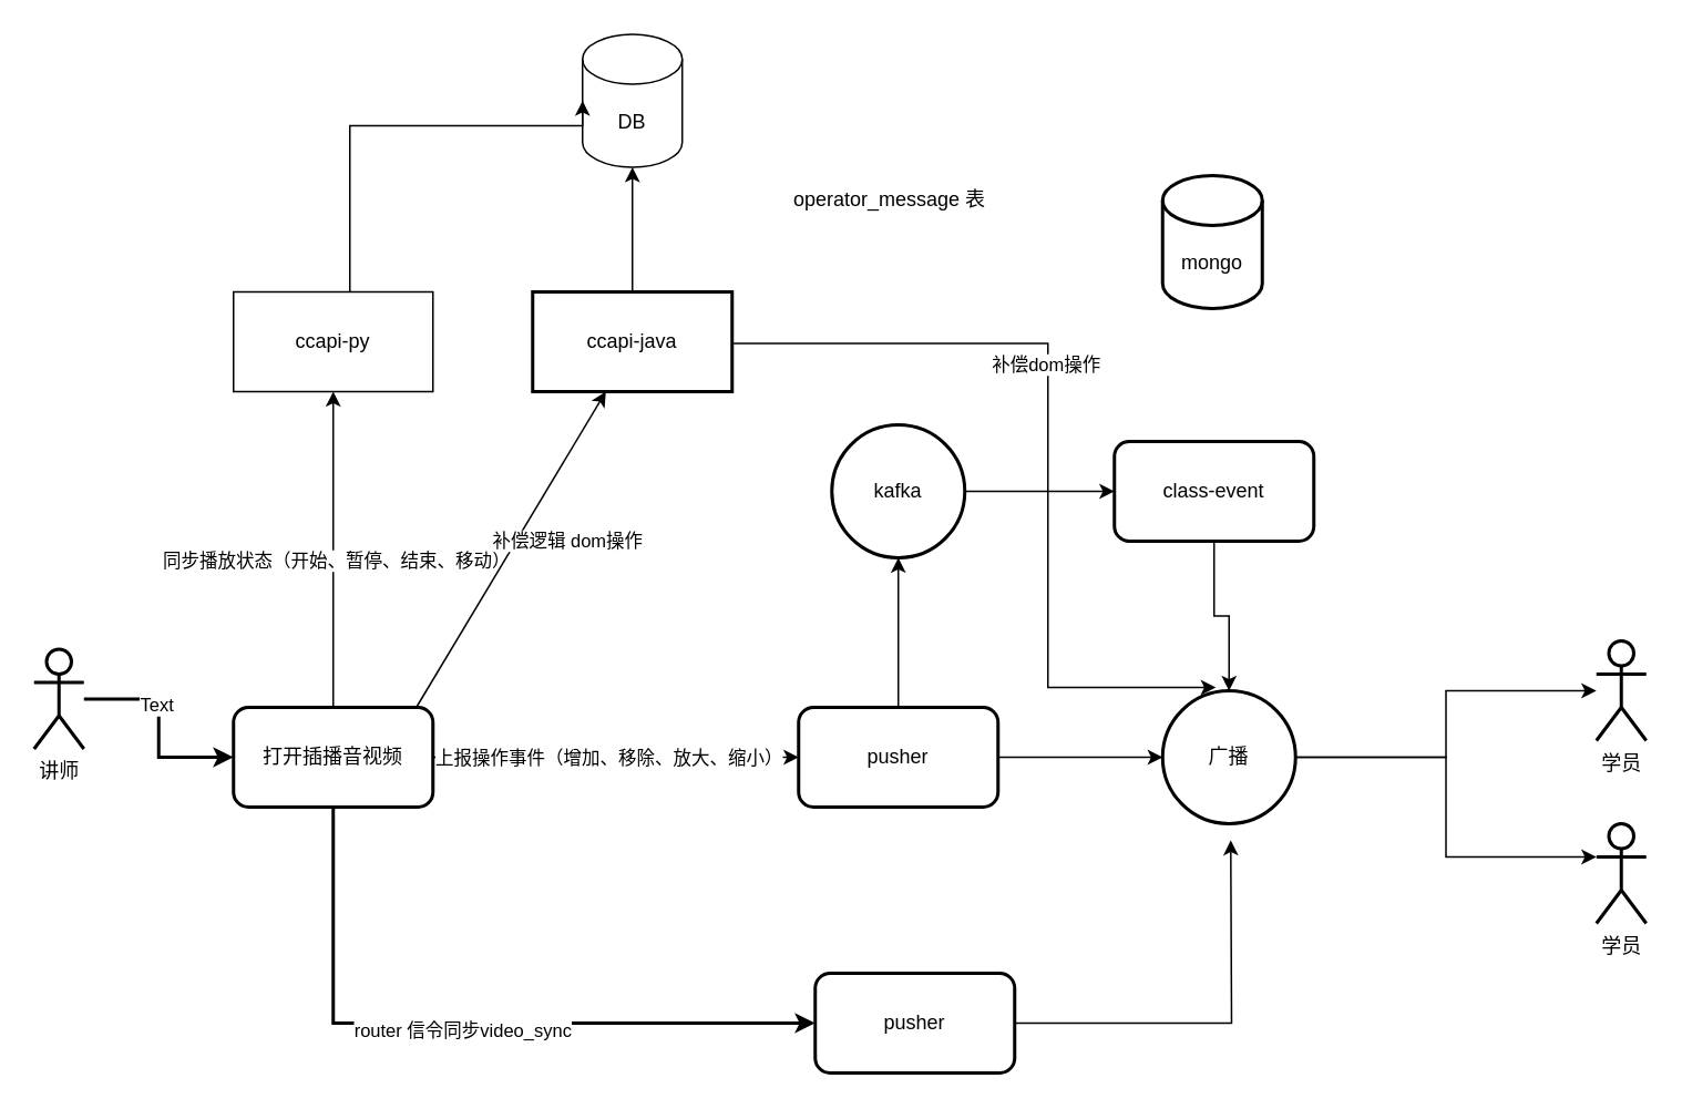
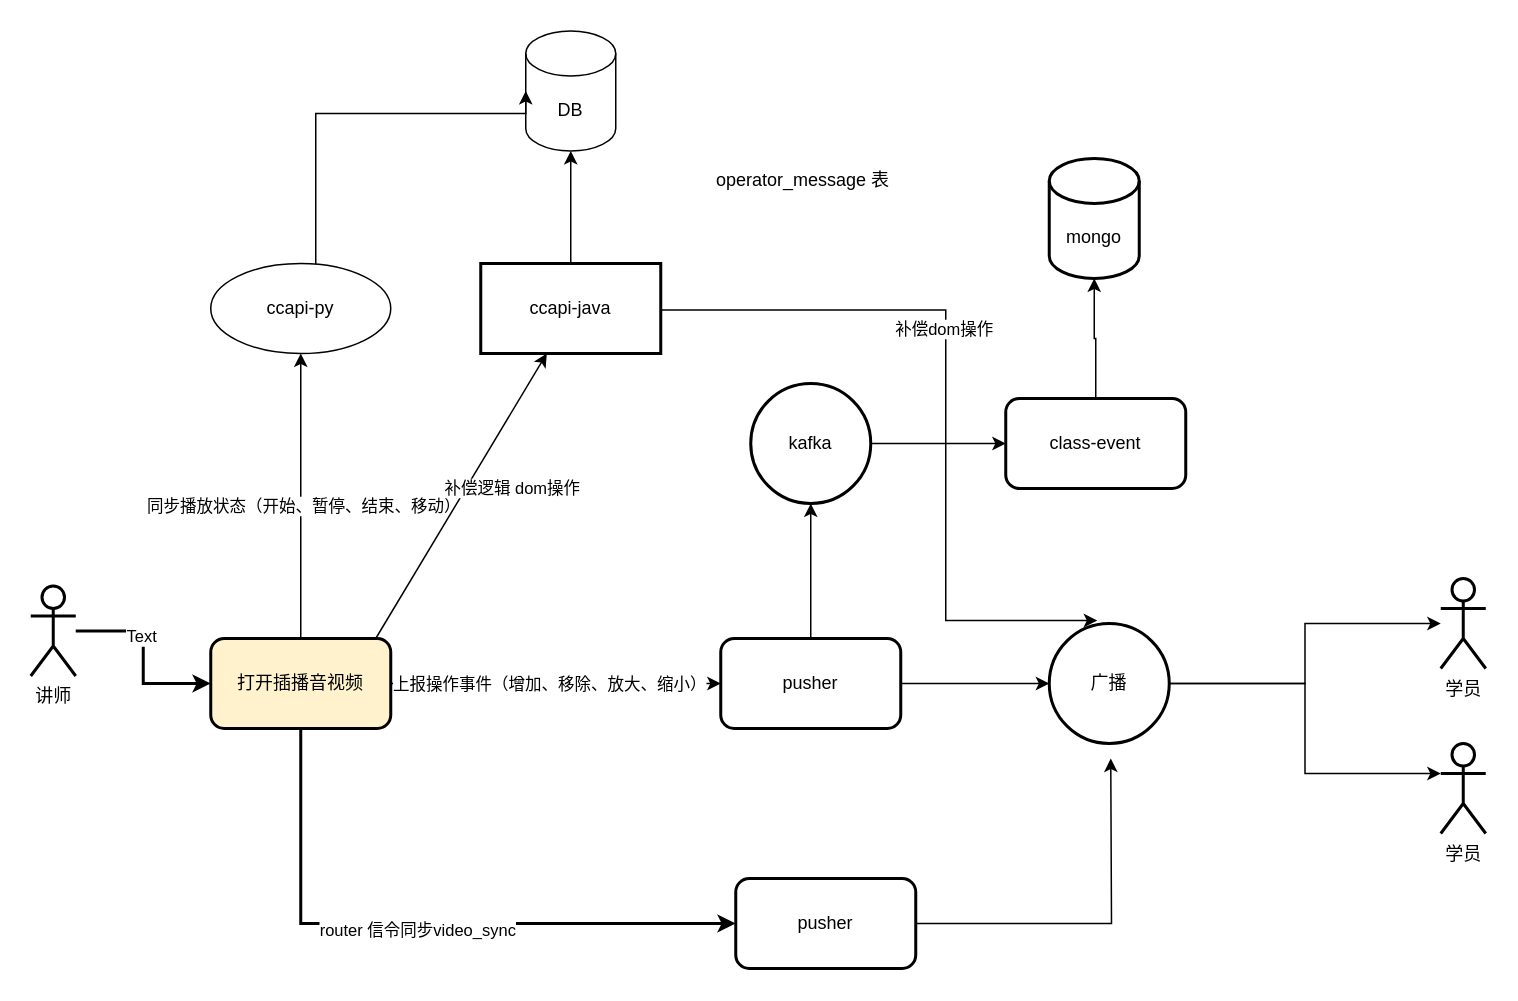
  <mxCell id="0" />
  <mxCell id="1" parent="0" />
  <mxCell id="2" style="edgeStyle=orthogonalEdgeStyle;rounded=0;orthogonalLoop=1;jettySize=auto;html=1;strokeWidth=2;entryX=0;entryY=0.5;entryDx=0;entryDy=0;" edge="1" parent="1" source="4" target="17"><mxGeometry relative="1" as="geometry"><mxPoint x="160" y="455" as="targetPoint" /></mxGeometry></mxCell>
  <mxCell id="3" value="Text" style="edgeLabel;html=1;align=center;verticalAlign=middle;resizable=0;points=[];" vertex="1" connectable="0" parent="2"><mxGeometry x="-0.23" y="-2" relative="1" as="geometry"><mxPoint as="offset" /></mxGeometry></mxCell>
  <mxCell id="4" value="讲师" style="shape=umlActor;verticalLabelPosition=bottom;verticalAlign=top;html=1;outlineConnect=0;strokeWidth=2;" vertex="1" parent="1"><mxGeometry x="20" y="390" width="30" height="60" as="geometry" /></mxCell>
  <mxCell id="5" value="学员" style="shape=umlActor;verticalLabelPosition=bottom;verticalAlign=top;html=1;outlineConnect=0;strokeWidth=2;" vertex="1" parent="1"><mxGeometry x="960" y="385" width="30" height="60" as="geometry" /></mxCell>
  <mxCell id="6" value="学员" style="shape=umlActor;verticalLabelPosition=bottom;verticalAlign=top;html=1;outlineConnect=0;strokeWidth=2;" vertex="1" parent="1"><mxGeometry x="960" y="495" width="30" height="60" as="geometry" /></mxCell>
- <mxCell id="7" value="ccapi-py" style="rounded=0;whiteSpace=wrap;html=1;" vertex="1" parent="1"><mxGeometry x="140" y="175" width="120" height="60" as="geometry" /></mxCell>
+ <mxCell id="7" value="ccapi-py" style="ellipse;whiteSpace=wrap;html=1;" vertex="1" parent="1"><mxGeometry x="140" y="175" width="120" height="60" as="geometry" /></mxCell>
  <mxCell id="8" style="edgeStyle=orthogonalEdgeStyle;rounded=0;orthogonalLoop=1;jettySize=auto;html=1;entryX=0.4;entryY=-0.025;entryDx=0;entryDy=0;entryPerimeter=0;" edge="1" parent="1" target="22"><mxGeometry relative="1" as="geometry"><mxPoint x="700" y="395" as="targetPoint" /><mxPoint x="399.5" y="205" as="sourcePoint" /><Array as="points"><mxPoint x="400" y="206" /><mxPoint x="630" y="206" /><mxPoint x="630" y="413" /></Array></mxGeometry></mxCell>
  <mxCell id="9" value="补偿dom操作" style="edgeLabel;html=1;align=center;verticalAlign=middle;resizable=0;points=[];" vertex="1" connectable="0" parent="8"><mxGeometry x="-0.096" y="-2" relative="1" as="geometry"><mxPoint as="offset" /></mxGeometry></mxCell>
  <mxCell id="10" value="ccapi-java" style="rounded=0;whiteSpace=wrap;html=1;strokeWidth=2;" vertex="1" parent="1"><mxGeometry x="320" y="175" width="120" height="60" as="geometry" /></mxCell>
  <mxCell id="11" style="edgeStyle=orthogonalEdgeStyle;rounded=0;orthogonalLoop=1;jettySize=auto;html=1;entryX=0.5;entryY=1;entryDx=0;entryDy=0;" edge="1" parent="1" source="17" target="7"><mxGeometry relative="1" as="geometry"><Array as="points"><mxPoint x="200" y="335" /></Array></mxGeometry></mxCell>
  <mxCell id="12" value="同步播放状态（开始、暂停、结束、移动）" style="edgeLabel;html=1;align=center;verticalAlign=middle;resizable=0;points=[];" vertex="1" connectable="0" parent="11"><mxGeometry x="-0.06" y="-1" relative="1" as="geometry"><mxPoint as="offset" /></mxGeometry></mxCell>
  <mxCell id="13" style="edgeStyle=orthogonalEdgeStyle;rounded=0;orthogonalLoop=1;jettySize=auto;html=1;entryX=0;entryY=0.5;entryDx=0;entryDy=0;" edge="1" parent="1" source="17" target="26"><mxGeometry relative="1" as="geometry" /></mxCell>
  <mxCell id="14" value="上报操作事件（增加、移除、放大、缩小）" style="edgeLabel;html=1;align=center;verticalAlign=middle;resizable=0;points=[];" vertex="1" connectable="0" parent="13"><mxGeometry x="-0.117" y="1" relative="1" as="geometry"><mxPoint x="8" y="1" as="offset" /></mxGeometry></mxCell>
  <mxCell id="15" style="edgeStyle=orthogonalEdgeStyle;rounded=0;orthogonalLoop=1;jettySize=auto;html=1;entryX=0;entryY=0.5;entryDx=0;entryDy=0;exitX=0.5;exitY=1;exitDx=0;exitDy=0;strokeWidth=2;" edge="1" parent="1" source="17" target="36"><mxGeometry relative="1" as="geometry"><mxPoint x="90" y="515" as="sourcePoint" /><mxPoint x="300" y="675" as="targetPoint" /><Array as="points"><mxPoint x="200" y="615" /></Array></mxGeometry></mxCell>
  <mxCell id="16" value="router 信令同步video_sync" style="edgeLabel;html=1;align=center;verticalAlign=middle;resizable=0;points=[];" vertex="1" connectable="0" parent="15"><mxGeometry x="-0.013" y="-4" relative="1" as="geometry"><mxPoint as="offset" /></mxGeometry></mxCell>
- <mxCell id="17" value="打开插播音视频" style="rounded=1;whiteSpace=wrap;html=1;strokeWidth=2;" vertex="1" parent="1"><mxGeometry x="140" y="425" width="120" height="60" as="geometry" /></mxCell>
+ <mxCell id="17" value="打开插播音视频" style="rounded=1;whiteSpace=wrap;html=1;strokeWidth=2;fillColor=#fff2cc;" vertex="1" parent="1"><mxGeometry x="140" y="425" width="120" height="60" as="geometry" /></mxCell>
  <mxCell id="18" value="DB" style="shape=cylinder3;whiteSpace=wrap;html=1;boundedLbl=1;backgroundOutline=1;size=15;" vertex="1" parent="1"><mxGeometry x="350" y="20" width="60" height="80" as="geometry" /></mxCell>
  <mxCell id="19" style="edgeStyle=orthogonalEdgeStyle;rounded=0;orthogonalLoop=1;jettySize=auto;html=1;entryX=0.5;entryY=1;entryDx=0;entryDy=0;entryPerimeter=0;" edge="1" parent="1" source="10" target="18"><mxGeometry relative="1" as="geometry" /></mxCell>
  <mxCell id="20" value="operator_message 表" style="text;html=1;align=center;verticalAlign=middle;whiteSpace=wrap;rounded=0;" vertex="1" parent="1"><mxGeometry x="470" y="100" width="130" height="40" as="geometry" /></mxCell>
  <mxCell id="21" style="edgeStyle=orthogonalEdgeStyle;rounded=0;orthogonalLoop=1;jettySize=auto;html=1;" edge="1" parent="1" source="22" target="5"><mxGeometry relative="1" as="geometry" /></mxCell>
  <mxCell id="22" value="广播" style="ellipse;whiteSpace=wrap;html=1;aspect=fixed;strokeWidth=2;" vertex="1" parent="1"><mxGeometry x="699" y="415" width="80" height="80" as="geometry" /></mxCell>
  <mxCell id="23" style="edgeStyle=orthogonalEdgeStyle;rounded=0;orthogonalLoop=1;jettySize=auto;html=1;entryX=0;entryY=0.333;entryDx=0;entryDy=0;entryPerimeter=0;" edge="1" parent="1" source="22" target="6"><mxGeometry relative="1" as="geometry" /></mxCell>
  <mxCell id="24" style="edgeStyle=orthogonalEdgeStyle;rounded=0;orthogonalLoop=1;jettySize=auto;html=1;entryX=0;entryY=0.5;entryDx=0;entryDy=0;" edge="1" parent="1" source="26" target="22"><mxGeometry relative="1" as="geometry"><mxPoint x="630" y="385" as="targetPoint" /></mxGeometry></mxCell>
  <mxCell id="25" value="" style="edgeStyle=orthogonalEdgeStyle;rounded=0;orthogonalLoop=1;jettySize=auto;html=1;" edge="1" parent="1" source="26" target="28"><mxGeometry relative="1" as="geometry" /></mxCell>
  <mxCell id="26" value="pusher" style="rounded=1;whiteSpace=wrap;html=1;strokeWidth=2;" vertex="1" parent="1"><mxGeometry x="480" y="425" width="120" height="60" as="geometry" /></mxCell>
  <mxCell id="27" style="edgeStyle=orthogonalEdgeStyle;rounded=0;orthogonalLoop=1;jettySize=auto;html=1;" edge="1" parent="1" source="28" target="30"><mxGeometry relative="1" as="geometry" /></mxCell>
  <mxCell id="28" value="kafka" style="ellipse;whiteSpace=wrap;html=1;rounded=1;strokeWidth=2;" vertex="1" parent="1"><mxGeometry x="500" y="255" width="80" height="80" as="geometry" /></mxCell>
- <mxCell id="29" style="edgeStyle=orthogonalEdgeStyle;rounded=0;orthogonalLoop=1;jettySize=auto;html=1;" edge="1" parent="1" source="30" target="22"><mxGeometry relative="1" as="geometry" /></mxCell>
+ <mxCell id="29" style="edgeStyle=orthogonalEdgeStyle;rounded=0;orthogonalLoop=1;jettySize=auto;html=1;" edge="1" parent="1" source="30" target="31"><mxGeometry relative="1" as="geometry" /></mxCell>
  <mxCell id="30" value="class-event" style="rounded=1;whiteSpace=wrap;html=1;strokeWidth=2;" vertex="1" parent="1"><mxGeometry x="670" y="265" width="120" height="60" as="geometry" /></mxCell>
  <mxCell id="31" value="mongo" style="shape=cylinder3;whiteSpace=wrap;html=1;boundedLbl=1;backgroundOutline=1;size=15;strokeWidth=2;" vertex="1" parent="1"><mxGeometry x="699" y="105" width="60" height="80" as="geometry" /></mxCell>
  <mxCell id="32" value="" style="endArrow=classic;html=1;rounded=0;entryX=0.367;entryY=1;entryDx=0;entryDy=0;entryPerimeter=0;" edge="1" parent="1" target="10"><mxGeometry width="50" height="50" relative="1" as="geometry"><mxPoint x="250" y="425" as="sourcePoint" /><mxPoint x="300" y="375" as="targetPoint" /></mxGeometry></mxCell>
  <mxCell id="33" value="补偿逻辑 dom操作" style="edgeLabel;html=1;align=center;verticalAlign=middle;resizable=0;points=[];" vertex="1" connectable="0" parent="32"><mxGeometry x="0.06" y="1" relative="1" as="geometry"><mxPoint x="31" as="offset" /></mxGeometry></mxCell>
  <mxCell id="34" style="edgeStyle=orthogonalEdgeStyle;rounded=0;orthogonalLoop=1;jettySize=auto;html=1;entryX=0;entryY=0.5;entryDx=0;entryDy=0;entryPerimeter=0;" edge="1" parent="1" source="7" target="18"><mxGeometry relative="1" as="geometry"><Array as="points"><mxPoint x="210" y="75" /></Array></mxGeometry></mxCell>
  <mxCell id="35" style="edgeStyle=orthogonalEdgeStyle;rounded=0;orthogonalLoop=1;jettySize=auto;html=1;" edge="1" parent="1" source="36"><mxGeometry relative="1" as="geometry"><mxPoint x="740" y="505" as="targetPoint" /></mxGeometry></mxCell>
  <mxCell id="36" value="pusher" style="rounded=1;whiteSpace=wrap;html=1;strokeWidth=2;" vertex="1" parent="1"><mxGeometry x="490" y="585" width="120" height="60" as="geometry" /></mxCell>
